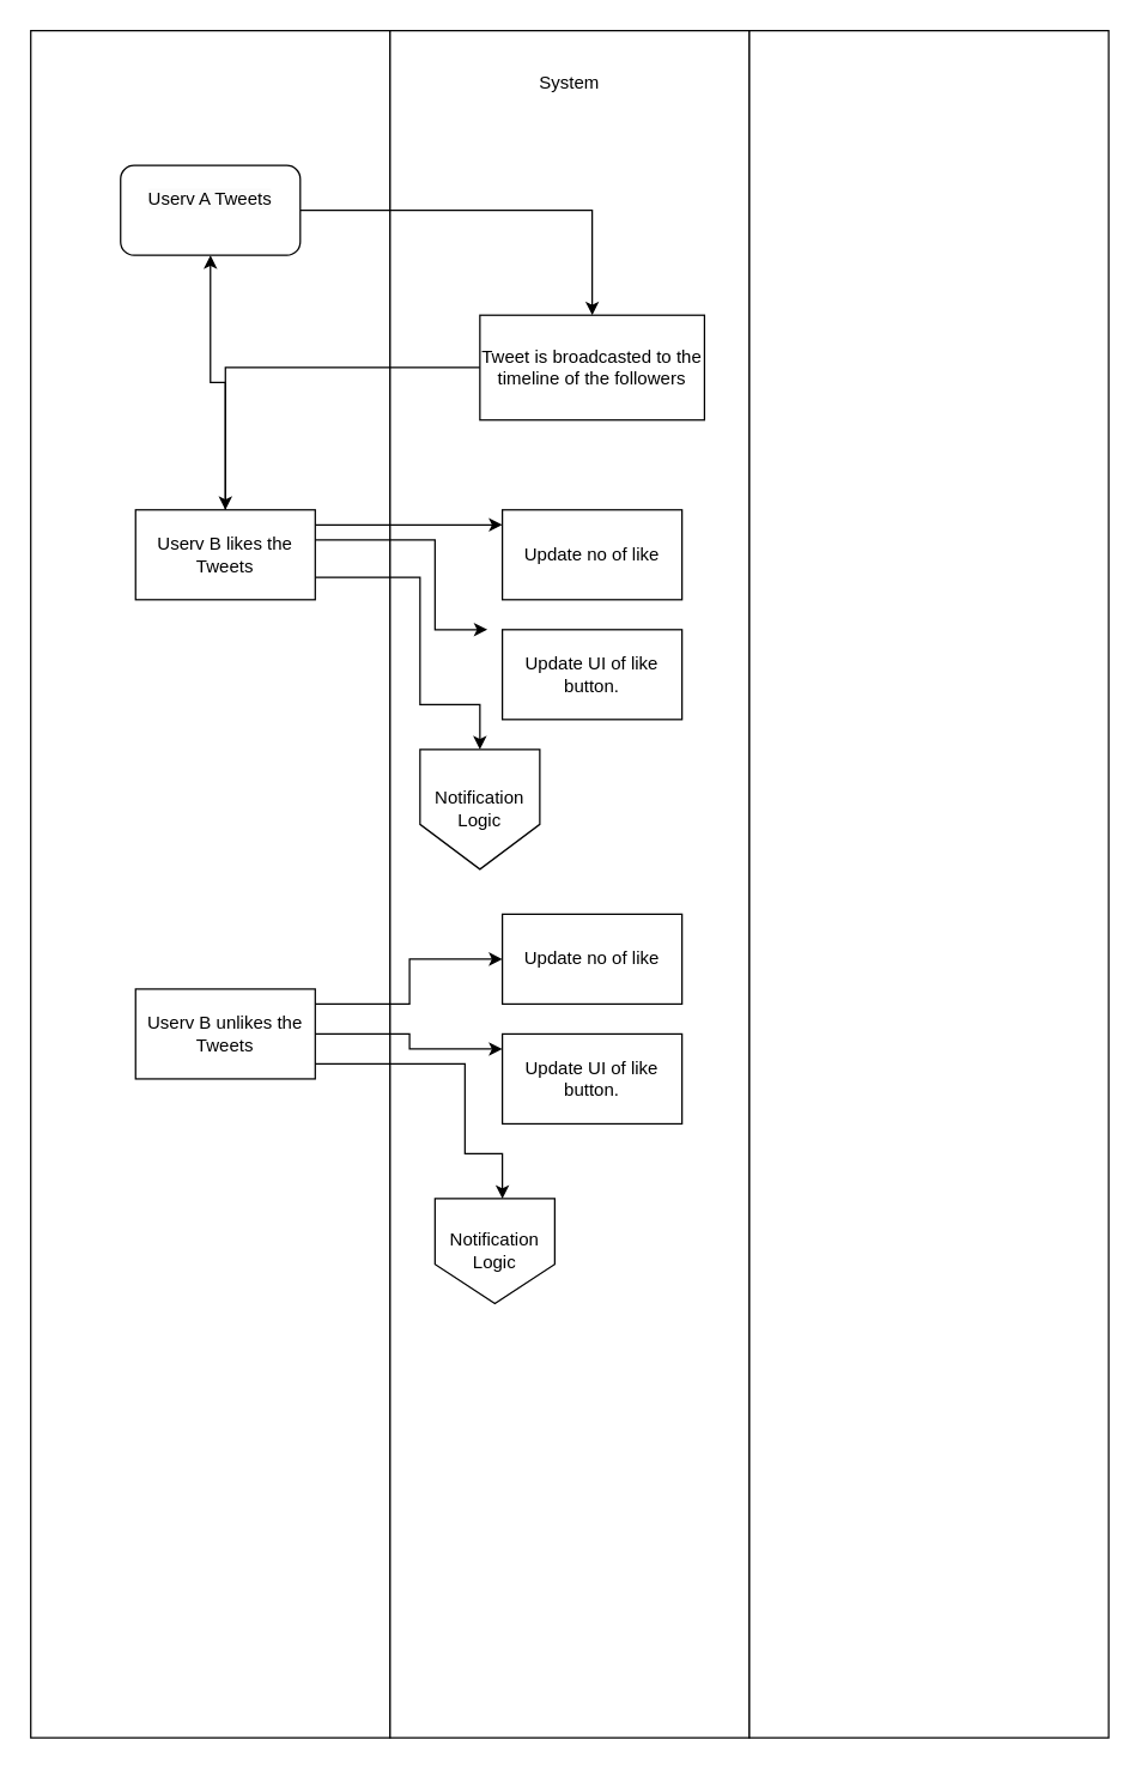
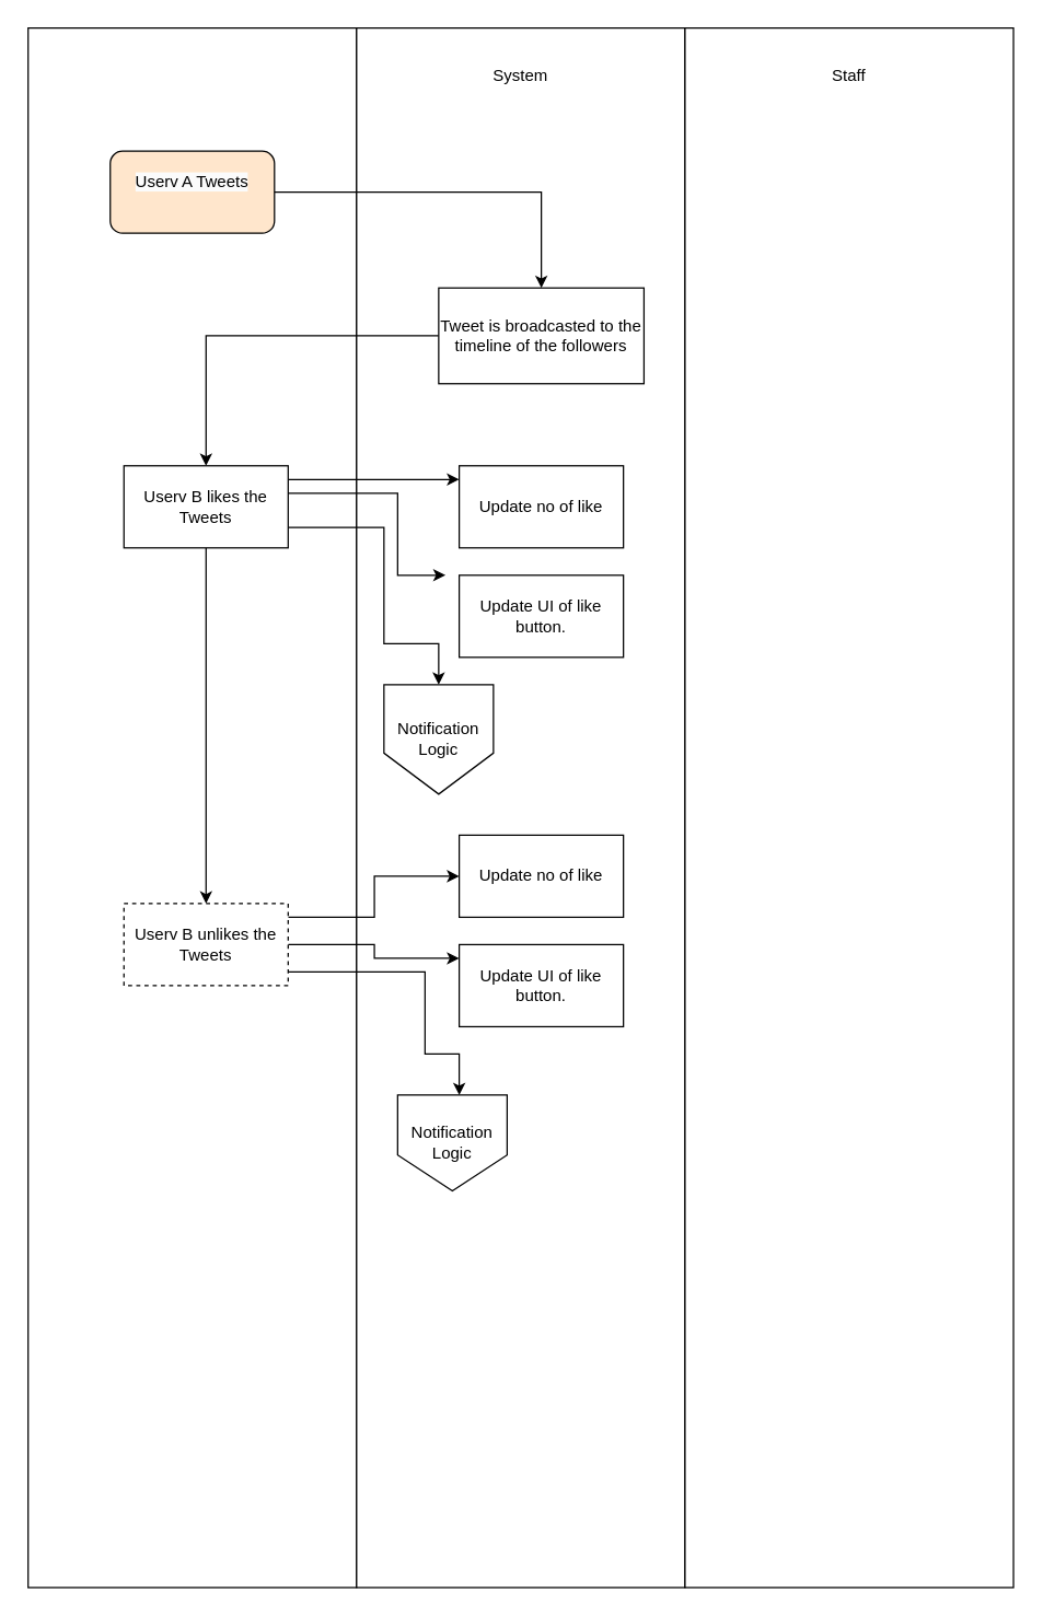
  <mxCell id="0" />
  <mxCell id="1" parent="0" />
  <mxCell id="2" value="" style="rounded=0;whiteSpace=wrap;html=1;" vertex="1" parent="1"><mxGeometry x="20" y="20" width="240" height="1140" as="geometry" /></mxCell>
  <mxCell id="3" value="" style="rounded=0;whiteSpace=wrap;html=1;" vertex="1" parent="1"><mxGeometry x="260" y="20" width="240" height="1140" as="geometry" /></mxCell>
  <mxCell id="4" value="" style="rounded=0;whiteSpace=wrap;html=1;" vertex="1" parent="1"><mxGeometry x="500" y="20" width="240" height="1140" as="geometry" /></mxCell>
  <mxCell id="5" value="System" style="text;html=1;align=center;verticalAlign=middle;whiteSpace=wrap;rounded=0;" vertex="1" parent="1"><mxGeometry x="350" y="40" width="60" height="30" as="geometry" /></mxCell>
+ <mxCell id="6" value="Staff" style="text;html=1;align=center;verticalAlign=middle;whiteSpace=wrap;rounded=0;" vertex="1" parent="1"><mxGeometry x="590" y="40" width="60" height="30" as="geometry" /></mxCell>
  <mxCell id="7" style="edgeStyle=orthogonalEdgeStyle;rounded=0;orthogonalLoop=1;jettySize=auto;html=1;" edge="1" parent="1"><mxGeometry relative="1" as="geometry"><mxPoint x="210" y="350" as="sourcePoint" /><mxPoint x="335" y="350" as="targetPoint" /></mxGeometry></mxCell>
  <mxCell id="8" style="edgeStyle=orthogonalEdgeStyle;rounded=0;orthogonalLoop=1;jettySize=auto;html=1;entryX=0;entryY=0.5;entryDx=0;entryDy=0;" edge="1" parent="1"><mxGeometry relative="1" as="geometry"><mxPoint x="200" y="359.99" as="sourcePoint" /><mxPoint x="325" y="419.99" as="targetPoint" /><Array as="points"><mxPoint x="290" y="359.99" /><mxPoint x="290" y="419.99" /></Array></mxGeometry></mxCell>
  <mxCell id="9" style="edgeStyle=orthogonalEdgeStyle;rounded=0;orthogonalLoop=1;jettySize=auto;html=1;" edge="1" parent="1" source="11"><mxGeometry relative="1" as="geometry"><mxPoint x="270" y="385.003" as="sourcePoint" /><mxPoint x="320" y="500" as="targetPoint" /><Array as="points"><mxPoint x="280" y="385" /><mxPoint x="280" y="470" /><mxPoint x="320" y="470" /></Array></mxGeometry></mxCell>
- <mxCell id="10" style="edgeStyle=orthogonalEdgeStyle;rounded=0;orthogonalLoop=1;jettySize=auto;html=1;" edge="1" parent="1" source="11" target="15"><mxGeometry relative="1" as="geometry" /></mxCell>
+ <mxCell id="10" style="edgeStyle=orthogonalEdgeStyle;rounded=0;orthogonalLoop=1;jettySize=auto;html=1;" edge="1" parent="1" source="11" target="21"><mxGeometry relative="1" as="geometry" /></mxCell>
  <mxCell id="11" value="Userv B likes the Tweets" style="rounded=0;whiteSpace=wrap;html=1;" vertex="1" parent="1"><mxGeometry x="90" y="340" width="120" height="60" as="geometry" /></mxCell>
  <mxCell id="12" style="edgeStyle=orthogonalEdgeStyle;rounded=0;orthogonalLoop=1;jettySize=auto;html=1;" edge="1" parent="1" source="13" target="11"><mxGeometry relative="1" as="geometry" /></mxCell>
  <mxCell id="13" value="Tweet is broadcasted to the timeline of the followers" style="rounded=0;whiteSpace=wrap;html=1;" vertex="1" parent="1"><mxGeometry x="320" y="210" width="150" height="70" as="geometry" /></mxCell>
  <mxCell id="14" style="edgeStyle=orthogonalEdgeStyle;rounded=0;orthogonalLoop=1;jettySize=auto;html=1;entryX=0.5;entryY=0;entryDx=0;entryDy=0;" edge="1" parent="1" source="15" target="13"><mxGeometry relative="1" as="geometry" /></mxCell>
- <mxCell id="15" value="&#10;&lt;span style=&quot;color: rgb(0, 0, 0); font-family: Helvetica; font-size: 12px; font-style: normal; font-variant-ligatures: normal; font-variant-caps: normal; font-weight: 400; letter-spacing: normal; orphans: 2; text-align: center; text-indent: 0px; text-transform: none; widows: 2; word-spacing: 0px; -webkit-text-stroke-width: 0px; white-space: normal; background-color: rgb(251, 251, 251); text-decoration-thickness: initial; text-decoration-style: initial; text-decoration-color: initial; display: inline !important; float: none;&quot;&gt;Userv A Tweets&lt;/span&gt;&#10;&#10;" style="rounded=1;whiteSpace=wrap;html=1;" vertex="1" parent="1"><mxGeometry x="80" y="110" width="120" height="60" as="geometry" /></mxCell>
+ <mxCell id="15" value="&#10;&lt;span style=&quot;color: rgb(0, 0, 0); font-family: Helvetica; font-size: 12px; font-style: normal; font-variant-ligatures: normal; font-variant-caps: normal; font-weight: 400; letter-spacing: normal; orphans: 2; text-align: center; text-indent: 0px; text-transform: none; widows: 2; word-spacing: 0px; -webkit-text-stroke-width: 0px; white-space: normal; background-color: rgb(251, 251, 251); text-decoration-thickness: initial; text-decoration-style: initial; text-decoration-color: initial; display: inline !important; float: none;&quot;&gt;Userv A Tweets&lt;/span&gt;&#10;&#10;" style="rounded=1;whiteSpace=wrap;html=1;fillColor=#ffe6cc;" vertex="1" parent="1"><mxGeometry x="80" y="110" width="120" height="60" as="geometry" /></mxCell>
  <mxCell id="16" value="Update no of like" style="rounded=0;whiteSpace=wrap;html=1;" vertex="1" parent="1"><mxGeometry x="335" y="340" width="120" height="60" as="geometry" /></mxCell>
  <mxCell id="17" value="Update UI of like button." style="whiteSpace=wrap;html=1;rounded=0;" vertex="1" parent="1"><mxGeometry x="335" y="420" width="120" height="60" as="geometry" /></mxCell>
  <mxCell id="18" style="edgeStyle=orthogonalEdgeStyle;rounded=0;orthogonalLoop=1;jettySize=auto;html=1;" edge="1" parent="1" source="21" target="22"><mxGeometry relative="1" as="geometry"><Array as="points"><mxPoint x="273" y="670" /><mxPoint x="273" y="640" /></Array></mxGeometry></mxCell>
  <mxCell id="19" style="edgeStyle=orthogonalEdgeStyle;rounded=0;orthogonalLoop=1;jettySize=auto;html=1;" edge="1" parent="1" source="21" target="23"><mxGeometry relative="1" as="geometry"><Array as="points"><mxPoint x="273" y="690" /><mxPoint x="273" y="700" /></Array></mxGeometry></mxCell>
  <mxCell id="20" style="edgeStyle=orthogonalEdgeStyle;rounded=0;orthogonalLoop=1;jettySize=auto;html=1;entryX=0;entryY=0.5;entryDx=0;entryDy=0;" edge="1" parent="1" source="21"><mxGeometry relative="1" as="geometry"><mxPoint x="335" y="800" as="targetPoint" /><Array as="points"><mxPoint x="310" y="710" /><mxPoint x="310" y="770" /><mxPoint x="335" y="770" /></Array></mxGeometry></mxCell>
- <mxCell id="21" value="Userv B unlikes the Tweets" style="rounded=0;whiteSpace=wrap;html=1;" vertex="1" parent="1"><mxGeometry x="90" y="660" width="120" height="60" as="geometry" /></mxCell>
+ <mxCell id="21" value="Userv B unlikes the Tweets" style="rounded=0;whiteSpace=wrap;html=1;dashed=1;" vertex="1" parent="1"><mxGeometry x="90" y="660" width="120" height="60" as="geometry" /></mxCell>
  <mxCell id="22" value="Update no of like" style="rounded=0;whiteSpace=wrap;html=1;" vertex="1" parent="1"><mxGeometry x="335" y="610" width="120" height="60" as="geometry" /></mxCell>
  <mxCell id="23" value="Update UI of like button." style="whiteSpace=wrap;html=1;rounded=0;" vertex="1" parent="1"><mxGeometry x="335" y="690" width="120" height="60" as="geometry" /></mxCell>
  <mxCell id="24" value="Notification Logic" style="shape=offPageConnector;whiteSpace=wrap;html=1;size=0.375;" vertex="1" parent="1"><mxGeometry x="280" y="500" width="80" height="80" as="geometry" /></mxCell>
  <mxCell id="25" value="Notification Logic" style="shape=offPageConnector;whiteSpace=wrap;html=1;size=0.375;" vertex="1" parent="1"><mxGeometry x="290" y="800" width="80" height="70" as="geometry" /></mxCell>
